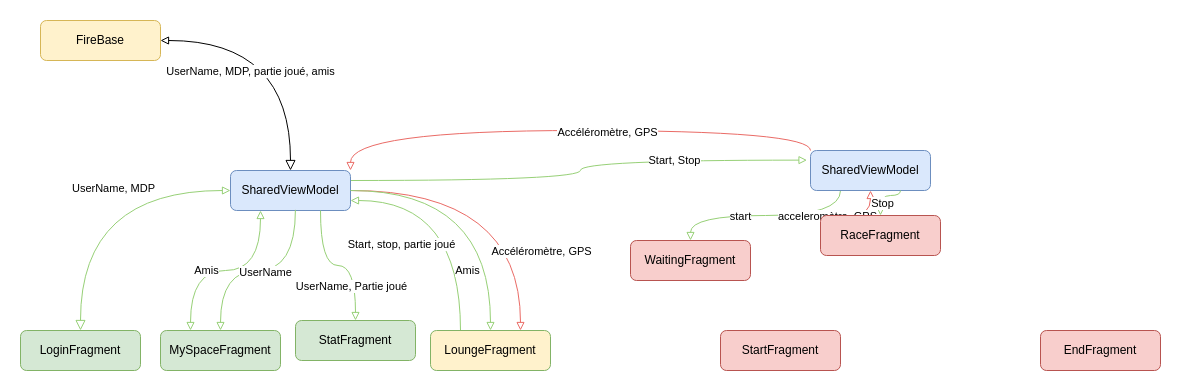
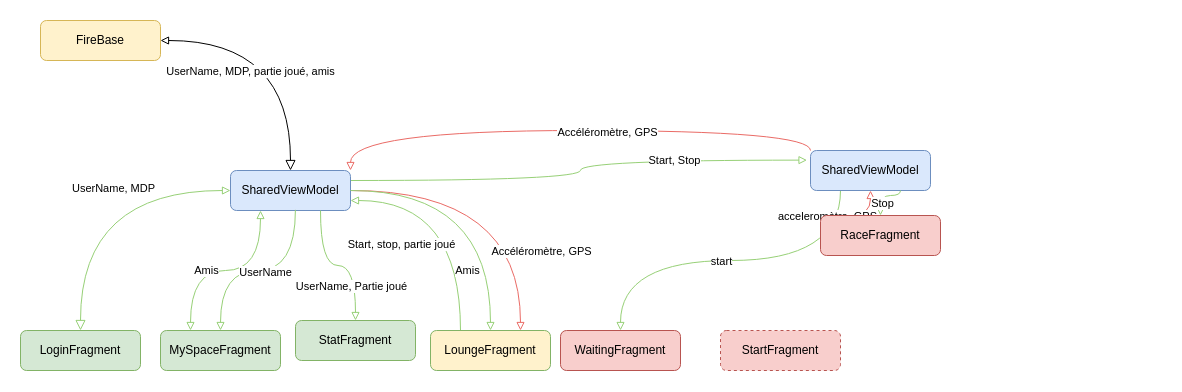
  <mxCell id="0" />
  <mxCell id="1" parent="0" />
  <mxCell id="2" value="" style="rounded=0;html=1;jettySize=auto;orthogonalLoop=1;fontSize=11;endArrow=block;endFill=0;endSize=8;strokeWidth=1;shadow=0;labelBackgroundColor=none;edgeStyle=orthogonalEdgeStyle;startArrow=block;startFill=0;entryX=0.5;entryY=0;entryDx=0;entryDy=0;curved=1;" parent="1" source="4" target="11" edge="1"><mxGeometry relative="1" as="geometry"><mxPoint x="120" y="200" as="targetPoint" /></mxGeometry></mxCell>
  <mxCell id="3" value="UserName, MDP, partie joué, amis" style="edgeLabel;html=1;align=center;verticalAlign=middle;resizable=0;points=[];" parent="2" vertex="1" connectable="0"><mxGeometry x="-0.127" y="6" relative="1" as="geometry"><mxPoint x="-24" y="36" as="offset" /></mxGeometry></mxCell>
  <mxCell id="4" value="FireBase" style="rounded=1;whiteSpace=wrap;html=1;fontSize=12;glass=0;strokeWidth=1;shadow=0;fillColor=#fff2cc;strokeColor=#d6b656;" parent="1" vertex="1"><mxGeometry x="40" y="20" width="120" height="40" as="geometry" /></mxCell>
  <mxCell id="5" style="edgeStyle=orthogonalEdgeStyle;curved=1;rounded=0;orthogonalLoop=1;jettySize=auto;html=1;exitX=1;exitY=0;exitDx=0;exitDy=0;entryX=0;entryY=0;entryDx=0;entryDy=0;strokeColor=#EA6B66;fontColor=#000000;startArrow=block;startFill=0;endArrow=none;endFill=0;" parent="1" source="11" target="26" edge="1"><mxGeometry relative="1" as="geometry" /></mxCell>
  <mxCell id="6" value="Accéléromètre, GPS" style="edgeLabel;html=1;align=center;verticalAlign=middle;resizable=0;points=[];fontColor=#000000;" parent="5" vertex="1" connectable="0"><mxGeometry x="0.137" y="-1" relative="1" as="geometry"><mxPoint as="offset" /></mxGeometry></mxCell>
  <mxCell id="7" style="edgeStyle=orthogonalEdgeStyle;rounded=0;orthogonalLoop=1;jettySize=auto;html=1;entryX=-0.029;entryY=0.241;entryDx=0;entryDy=0;curved=1;endArrow=block;endFill=0;entryPerimeter=0;exitX=1;exitY=0.25;exitDx=0;exitDy=0;strokeColor=#97D077;" edge="1" parent="1" source="11" target="26"><mxGeometry relative="1" as="geometry"><mxPoint x="390" y="180" as="sourcePoint" /></mxGeometry></mxCell>
  <mxCell id="8" value="Start, Stop" style="edgeLabel;html=1;align=center;verticalAlign=middle;resizable=0;points=[];" vertex="1" connectable="0" parent="7"><mxGeometry x="0.441" relative="1" as="geometry"><mxPoint as="offset" /></mxGeometry></mxCell>
  <mxCell id="9" style="edgeStyle=orthogonalEdgeStyle;curved=1;rounded=0;orthogonalLoop=1;jettySize=auto;html=1;entryX=0.75;entryY=0;entryDx=0;entryDy=0;strokeColor=#EA6B66;startArrow=none;startFill=0;endArrow=block;endFill=0;" edge="1" parent="1" source="11" target="38"><mxGeometry relative="1" as="geometry" /></mxCell>
  <mxCell id="10" value="Accéléromètre, GPS" style="edgeLabel;html=1;align=center;verticalAlign=middle;resizable=0;points=[];" vertex="1" connectable="0" parent="9"><mxGeometry x="0.543" y="-11" relative="1" as="geometry"><mxPoint x="31" y="-9" as="offset" /></mxGeometry></mxCell>
  <mxCell id="11" value="SharedViewModel" style="rounded=1;whiteSpace=wrap;html=1;fontSize=12;glass=0;strokeWidth=1;shadow=0;fillColor=#dae8fc;strokeColor=#6c8ebf;" parent="1" vertex="1"><mxGeometry x="230" y="170" width="120" height="40" as="geometry" /></mxCell>
  <mxCell id="12" style="rounded=0;orthogonalLoop=1;jettySize=auto;html=1;entryX=0.25;entryY=1;entryDx=0;entryDy=0;startArrow=block;startFill=0;endArrow=block;endFill=0;edgeStyle=orthogonalEdgeStyle;curved=1;fillColor=#60a917;strokeColor=#97D077;exitX=0.25;exitY=0;exitDx=0;exitDy=0;" parent="1" source="16" target="11" edge="1"><mxGeometry relative="1" as="geometry"><Array as="points"><mxPoint x="190" y="270" /><mxPoint x="260" y="270" /></Array></mxGeometry></mxCell>
  <mxCell id="13" value="Amis" style="edgeLabel;html=1;align=center;verticalAlign=middle;resizable=0;points=[];" parent="12" vertex="1" connectable="0"><mxGeometry x="-0.207" y="1" relative="1" as="geometry"><mxPoint as="offset" /></mxGeometry></mxCell>
  <mxCell id="14" style="edgeStyle=orthogonalEdgeStyle;curved=1;rounded=0;orthogonalLoop=1;jettySize=auto;html=1;entryX=0.541;entryY=0.984;entryDx=0;entryDy=0;entryPerimeter=0;strokeColor=#97D077;startArrow=block;startFill=0;endArrow=none;endFill=0;" edge="1" parent="1" source="16" target="11"><mxGeometry relative="1" as="geometry" /></mxCell>
  <mxCell id="15" value="UserName" style="edgeLabel;html=1;align=center;verticalAlign=middle;resizable=0;points=[];" vertex="1" connectable="0" parent="14"><mxGeometry x="0.059" y="-1" relative="1" as="geometry"><mxPoint as="offset" /></mxGeometry></mxCell>
  <mxCell id="16" value="MySpaceFragment" style="rounded=1;whiteSpace=wrap;html=1;fontSize=12;glass=0;strokeWidth=1;shadow=0;fillColor=#d5e8d4;strokeColor=#82b366;" parent="1" vertex="1"><mxGeometry x="160" y="330" width="120" height="40" as="geometry" /></mxCell>
  <mxCell id="17" value="LoginFragment" style="rounded=1;whiteSpace=wrap;html=1;fontSize=12;glass=0;strokeWidth=1;shadow=0;fillColor=#d5e8d4;strokeColor=#82b366;" parent="1" vertex="1"><mxGeometry x="20" y="330" width="120" height="40" as="geometry" /></mxCell>
  <mxCell id="18" value="" style="rounded=0;html=1;jettySize=auto;orthogonalLoop=1;fontSize=11;endArrow=block;endFill=0;endSize=8;strokeWidth=1;shadow=0;labelBackgroundColor=none;startArrow=block;startFill=0;exitX=0;exitY=0.5;exitDx=0;exitDy=0;entryX=0.5;entryY=0;entryDx=0;entryDy=0;edgeStyle=orthogonalEdgeStyle;curved=1;fontColor=#97D077;strokeColor=#97D077;" parent="1" source="11" target="17" edge="1"><mxGeometry x="-0.091" y="-10" relative="1" as="geometry"><mxPoint x="280" y="240.04" as="sourcePoint" /><mxPoint x="280" y="310.04" as="targetPoint" /><mxPoint as="offset" /></mxGeometry></mxCell>
  <mxCell id="19" value="UserName, MDP" style="edgeLabel;html=1;align=center;verticalAlign=middle;resizable=0;points=[];" parent="18" vertex="1" connectable="0"><mxGeometry x="-0.184" y="-3" relative="1" as="geometry"><mxPoint as="offset" /></mxGeometry></mxCell>
  <mxCell id="20" style="edgeStyle=orthogonalEdgeStyle;curved=1;rounded=0;orthogonalLoop=1;jettySize=auto;html=1;entryX=0.75;entryY=1;entryDx=0;entryDy=0;startArrow=block;startFill=0;endArrow=none;endFill=0;exitX=0.5;exitY=0;exitDx=0;exitDy=0;strokeColor=#97D077;" parent="1" source="22" target="11" edge="1"><mxGeometry relative="1" as="geometry" /></mxCell>
  <mxCell id="21" value="UserName, Partie joué" style="edgeLabel;html=1;align=center;verticalAlign=middle;resizable=0;points=[];fontColor=#000000;" parent="20" vertex="1" connectable="0"><mxGeometry x="0.34" y="-3" relative="1" as="geometry"><mxPoint x="27" y="27" as="offset" /></mxGeometry></mxCell>
  <mxCell id="22" value="StatFragment" style="rounded=1;whiteSpace=wrap;html=1;fontSize=12;glass=0;strokeWidth=1;shadow=0;fillColor=#d5e8d4;strokeColor=#82b366;" parent="1" vertex="1"><mxGeometry x="295" y="320" width="120" height="40" as="geometry" /></mxCell>
- <mxCell id="23" value="WaitingFragment" style="rounded=1;whiteSpace=wrap;html=1;fontSize=12;glass=0;strokeWidth=1;shadow=0;fillColor=#f8cecc;strokeColor=#b85450;" parent="1" vertex="1"><mxGeometry x="630" y="240" width="120" height="40" as="geometry" /></mxCell>
+ <mxCell id="23" value="WaitingFragment" style="rounded=1;whiteSpace=wrap;html=1;fontSize=12;glass=0;strokeWidth=1;shadow=0;fillColor=#f8cecc;strokeColor=#b85450;" parent="1" vertex="1"><mxGeometry x="560" y="330" width="120" height="40" as="geometry" /></mxCell>
  <mxCell id="24" style="edgeStyle=orthogonalEdgeStyle;curved=1;rounded=0;orthogonalLoop=1;jettySize=auto;html=1;entryX=0.5;entryY=0;entryDx=0;entryDy=0;strokeColor=#97D077;startArrow=none;startFill=0;endArrow=block;endFill=0;exitX=0.25;exitY=1;exitDx=0;exitDy=0;" parent="1" source="26" target="23" edge="1"><mxGeometry relative="1" as="geometry" /></mxCell>
  <mxCell id="25" value="start" style="edgeLabel;html=1;align=center;verticalAlign=middle;resizable=0;points=[];fontColor=#000000;" parent="24" vertex="1" connectable="0"><mxGeometry x="-0.207" relative="1" as="geometry"><mxPoint x="-47" as="offset" /></mxGeometry></mxCell>
  <mxCell id="26" value="SharedViewModel" style="rounded=1;whiteSpace=wrap;html=1;fontSize=12;glass=0;strokeWidth=1;shadow=0;fillColor=#dae8fc;strokeColor=#6c8ebf;" parent="1" vertex="1"><mxGeometry x="810" y="150" width="120" height="40" as="geometry" /></mxCell>
- <mxCell id="27" value="StartFragment" style="rounded=1;whiteSpace=wrap;html=1;fontSize=12;glass=0;strokeWidth=1;shadow=0;fillColor=#f8cecc;strokeColor=#b85450;" parent="1" vertex="1"><mxGeometry x="720" y="330" width="120" height="40" as="geometry" /></mxCell>
+ <mxCell id="27" value="StartFragment" style="rounded=1;whiteSpace=wrap;html=1;fontSize=12;glass=0;strokeWidth=1;shadow=0;fillColor=#f8cecc;strokeColor=#b85450;dashed=1;" parent="1" vertex="1"><mxGeometry x="720" y="330" width="120" height="40" as="geometry" /></mxCell>
  <mxCell id="28" style="edgeStyle=orthogonalEdgeStyle;curved=1;rounded=0;orthogonalLoop=1;jettySize=auto;html=1;entryX=0.5;entryY=1;entryDx=0;entryDy=0;strokeColor=#EA6B66;startArrow=none;startFill=0;endArrow=block;endFill=0;exitX=0.25;exitY=0;exitDx=0;exitDy=0;" parent="1" source="32" target="26" edge="1"><mxGeometry relative="1" as="geometry" /></mxCell>
  <mxCell id="29" value="acceleromètre, GPS" style="edgeLabel;html=1;align=center;verticalAlign=middle;resizable=0;points=[];fontColor=#000000;" parent="28" vertex="1" connectable="0"><mxGeometry x="-0.1" y="5" relative="1" as="geometry"><mxPoint x="-39" as="offset" /></mxGeometry></mxCell>
  <mxCell id="30" style="edgeStyle=orthogonalEdgeStyle;curved=1;rounded=0;orthogonalLoop=1;jettySize=auto;html=1;entryX=0.75;entryY=1;entryDx=0;entryDy=0;strokeColor=#97D077;startArrow=block;startFill=0;endArrow=none;endFill=0;" edge="1" parent="1" source="32" target="26"><mxGeometry relative="1" as="geometry" /></mxCell>
  <mxCell id="31" value="Stop" style="edgeLabel;html=1;align=center;verticalAlign=middle;resizable=0;points=[];" vertex="1" connectable="0" parent="30"><mxGeometry x="-0.434" y="-1" relative="1" as="geometry"><mxPoint as="offset" /></mxGeometry></mxCell>
  <mxCell id="32" value="RaceFragment" style="rounded=1;whiteSpace=wrap;html=1;fontSize=12;glass=0;strokeWidth=1;shadow=0;fillColor=#f8cecc;strokeColor=#b85450;" parent="1" vertex="1"><mxGeometry x="820" y="215" width="120" height="40" as="geometry" /></mxCell>
- <mxCell id="33" value="EndFragment" style="rounded=1;whiteSpace=wrap;html=1;fontSize=12;glass=0;strokeWidth=1;shadow=0;fillColor=#f8cecc;strokeColor=#b85450;" parent="1" vertex="1"><mxGeometry x="1040" y="330" width="120" height="40" as="geometry" /></mxCell>
  <mxCell id="34" style="edgeStyle=orthogonalEdgeStyle;curved=1;rounded=0;orthogonalLoop=1;jettySize=auto;html=1;entryX=1;entryY=0.75;entryDx=0;entryDy=0;strokeColor=#97D077;startArrow=none;startFill=0;endArrow=block;endFill=0;exitX=0.25;exitY=0;exitDx=0;exitDy=0;" parent="1" source="38" target="11" edge="1"><mxGeometry relative="1" as="geometry" /></mxCell>
  <mxCell id="35" value="Start, stop, partie joué" style="edgeLabel;html=1;align=center;verticalAlign=middle;resizable=0;points=[];fontColor=#000000;" parent="34" vertex="1" connectable="0"><mxGeometry x="-0.273" y="25" relative="1" as="geometry"><mxPoint x="-35" as="offset" /></mxGeometry></mxCell>
  <mxCell id="36" style="edgeStyle=orthogonalEdgeStyle;curved=1;rounded=0;orthogonalLoop=1;jettySize=auto;html=1;entryX=1;entryY=0.5;entryDx=0;entryDy=0;strokeColor=#97D077;startArrow=block;startFill=0;endArrow=none;endFill=0;exitX=0.5;exitY=0;exitDx=0;exitDy=0;" edge="1" parent="1" source="38" target="11"><mxGeometry relative="1" as="geometry" /></mxCell>
  <mxCell id="37" value="Amis" style="edgeLabel;html=1;align=center;verticalAlign=middle;resizable=0;points=[];" vertex="1" connectable="0" parent="36"><mxGeometry x="-0.411" y="24" relative="1" as="geometry"><mxPoint y="21" as="offset" /></mxGeometry></mxCell>
  <mxCell id="38" value="LoungeFragment" style="rounded=1;whiteSpace=wrap;html=1;fontSize=12;glass=0;strokeWidth=1;shadow=0;fillColor=#fff2cc;strokeColor=#82b366;" parent="1" vertex="1"><mxGeometry x="430" y="330" width="120" height="40" as="geometry" /></mxCell>
